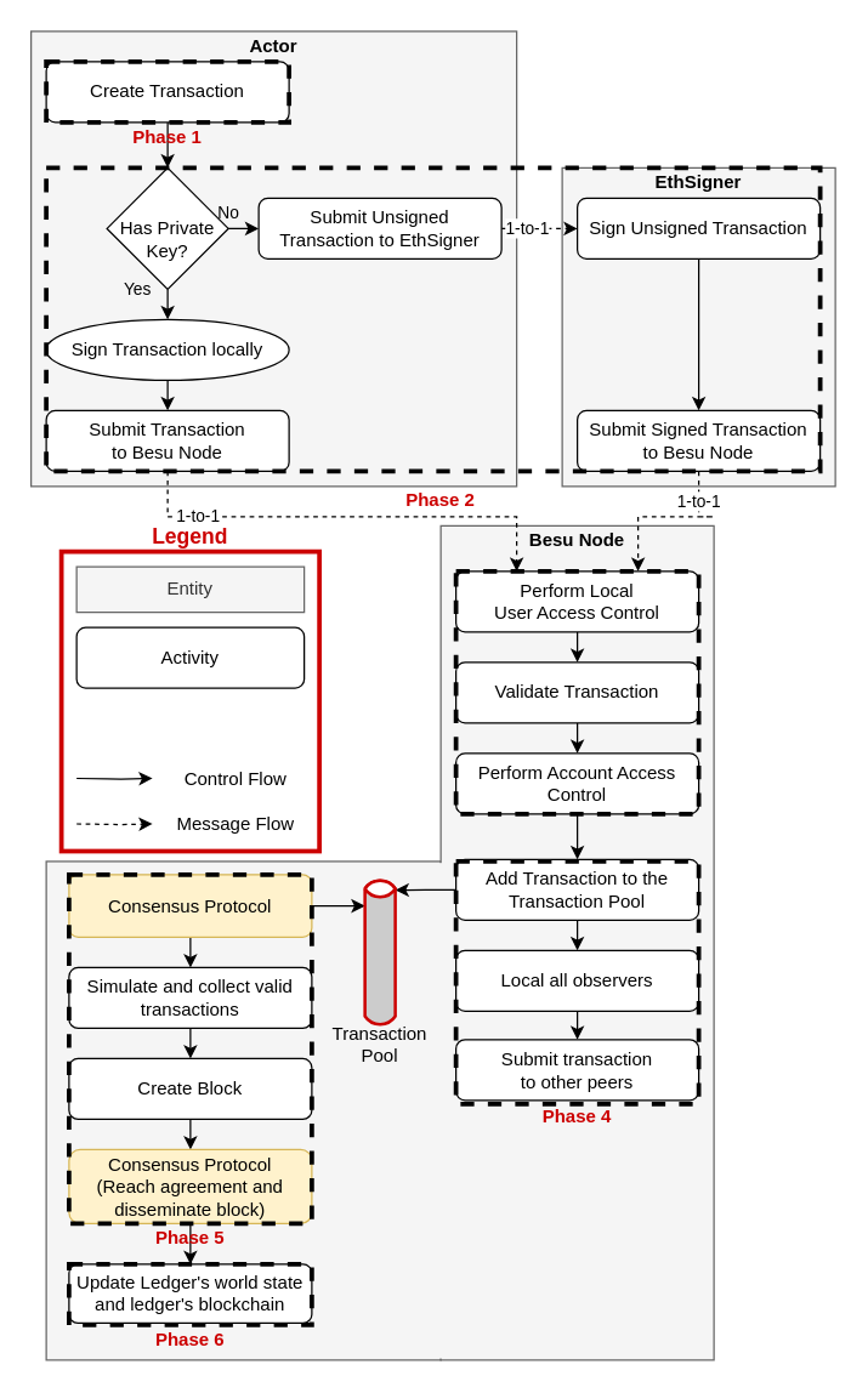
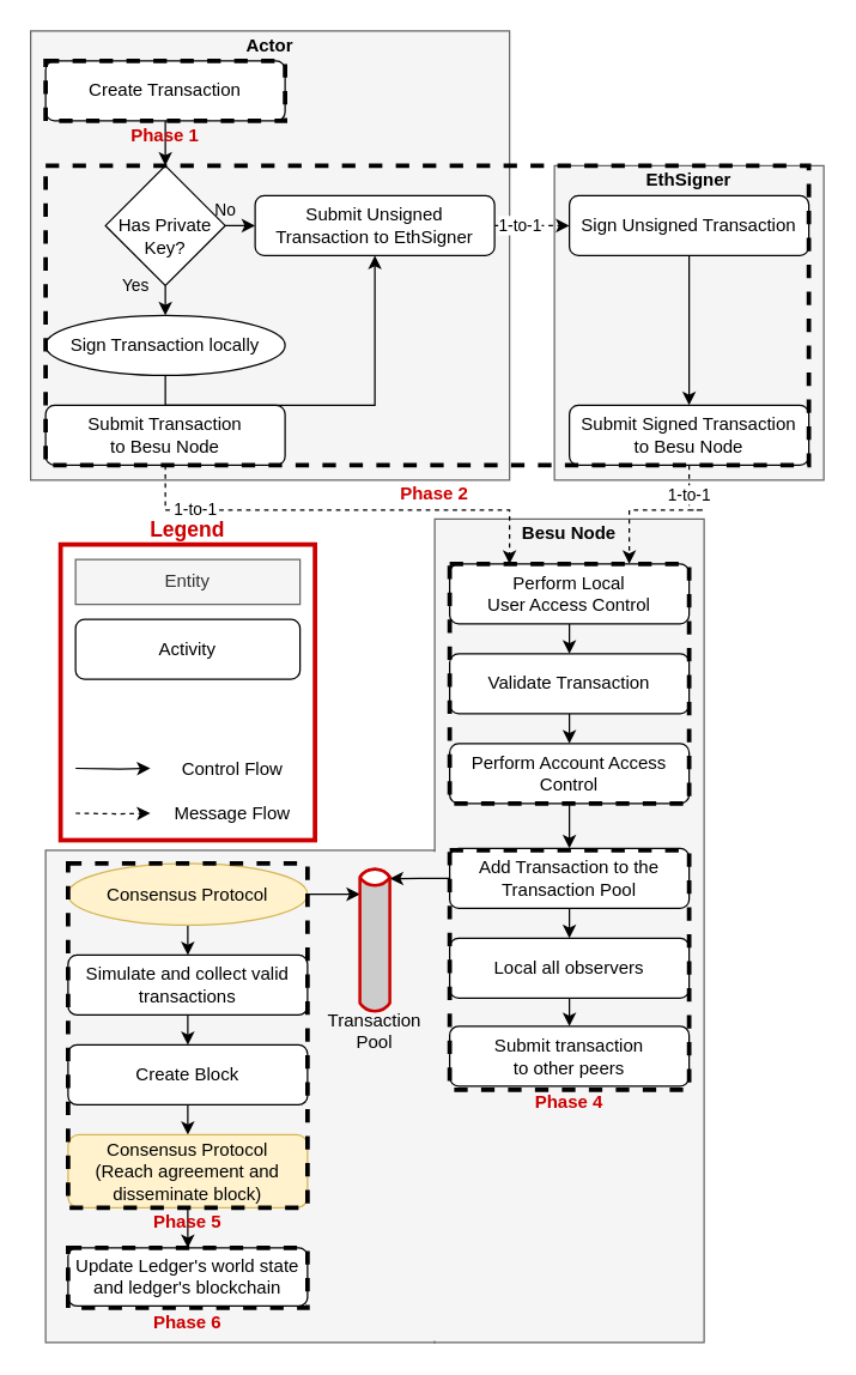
  <mxCell id="0" />
  <mxCell id="1" parent="0" />
  <mxCell id="2" value="" style="rounded=0;whiteSpace=wrap;html=1;fillColor=#f5f5f5;strokeColor=#666666;fontColor=#333333;" vertex="1" parent="1"><mxGeometry x="30" y="567.25" width="260" height="328.75" as="geometry" /></mxCell>
  <mxCell id="3" value="" style="rounded=0;whiteSpace=wrap;html=1;fillColor=#f5f5f5;strokeColor=#666666;fontColor=#333333;" vertex="1" parent="1"><mxGeometry x="290" y="346" width="180" height="550" as="geometry" /></mxCell>
  <mxCell id="4" value="" style="rounded=0;whiteSpace=wrap;html=1;strokeWidth=1;fillColor=#f5f5f5;fontColor=#333333;strokeColor=none;" vertex="1" parent="1"><mxGeometry x="285" y="568.25" width="10" height="326.75" as="geometry" /></mxCell>
  <mxCell id="5" value="" style="rounded=0;whiteSpace=wrap;html=1;fillColor=#f5f5f5;strokeColor=#666666;fontColor=#333333;" vertex="1" parent="1"><mxGeometry x="370" y="110" width="180" height="210" as="geometry" /></mxCell>
  <mxCell id="6" value="" style="rounded=0;whiteSpace=wrap;html=1;fillColor=#f5f5f5;strokeColor=#666666;fontColor=#333333;" vertex="1" parent="1"><mxGeometry x="20" y="20" width="320" height="300" as="geometry" /></mxCell>
  <mxCell id="7" value="" style="rounded=0;whiteSpace=wrap;html=1;strokeWidth=3;strokeColor=#cc0000;" vertex="1" parent="1"><mxGeometry x="40" y="363" width="170" height="197.5" as="geometry" /></mxCell>
  <mxCell id="8" value="&lt;b&gt;&lt;font style=&quot;font-size: 14px&quot;&gt;Legend&lt;/font&gt;&lt;/b&gt;" style="text;html=1;strokeColor=none;fillColor=none;align=center;verticalAlign=middle;whiteSpace=wrap;rounded=0;fontColor=#CC0000;" vertex="1" parent="1"><mxGeometry x="40" y="343" width="170" height="20" as="geometry" /></mxCell>
  <mxCell id="9" value="" style="endArrow=classic;html=1;fontColor=#CC0000;" edge="1" parent="1"><mxGeometry width="50" height="50" relative="1" as="geometry"><mxPoint x="50" y="512.5" as="sourcePoint" /><mxPoint x="100" y="512.5" as="targetPoint" /><Array as="points"><mxPoint x="80" y="513" /></Array></mxGeometry></mxCell>
  <mxCell id="10" value="Control Flow" style="text;html=1;strokeColor=none;fillColor=none;align=center;verticalAlign=middle;whiteSpace=wrap;rounded=0;" vertex="1" parent="1"><mxGeometry x="110" y="503" width="90" height="20" as="geometry" /></mxCell>
  <mxCell id="11" value="Entity" style="rounded=0;whiteSpace=wrap;html=1;fillColor=#f5f5f5;strokeColor=#666666;fontColor=#333333;" vertex="1" parent="1"><mxGeometry x="50" y="373" width="150" height="30" as="geometry" /></mxCell>
  <mxCell id="12" value="Activity" style="rounded=1;whiteSpace=wrap;html=1;" vertex="1" parent="1"><mxGeometry x="50" y="413" width="150" height="40" as="geometry" /></mxCell>
  <mxCell id="13" value="" style="endArrow=classic;html=1;fontColor=#CC0000;dashed=1;" edge="1" parent="1"><mxGeometry width="50" height="50" relative="1" as="geometry"><mxPoint x="50" y="542.5" as="sourcePoint" /><mxPoint x="100" y="542.5" as="targetPoint" /><Array as="points"><mxPoint x="80" y="543" /></Array></mxGeometry></mxCell>
  <mxCell id="14" value="Message Flow" style="text;html=1;strokeColor=none;fillColor=none;align=center;verticalAlign=middle;whiteSpace=wrap;rounded=0;" vertex="1" parent="1"><mxGeometry x="110" y="533" width="90" height="20" as="geometry" /></mxCell>
  <mxCell id="15" value="No" style="edgeStyle=orthogonalEdgeStyle;rounded=0;orthogonalLoop=1;jettySize=auto;html=1;exitX=1;exitY=0.5;exitDx=0;exitDy=0;entryX=0;entryY=0.5;entryDx=0;entryDy=0;labelBackgroundColor=none;" edge="1" parent="1" source="17" target="21"><mxGeometry x="-1" y="10" relative="1" as="geometry"><mxPoint as="offset" /></mxGeometry></mxCell>
  <mxCell id="16" value="Yes" style="edgeStyle=orthogonalEdgeStyle;rounded=0;orthogonalLoop=1;jettySize=auto;html=1;exitX=0.5;exitY=1;exitDx=0;exitDy=0;entryX=0.5;entryY=0;entryDx=0;entryDy=0;labelBackgroundColor=none;" edge="1" parent="1" source="17" target="19"><mxGeometry x="-1" y="-20" relative="1" as="geometry"><mxPoint as="offset" /></mxGeometry></mxCell>
  <mxCell id="17" value="&amp;nbsp;&amp;nbsp;&lt;br&gt;Has Private&lt;br&gt;Key?" style="rhombus;whiteSpace=wrap;html=1;strokeWidth=1;" vertex="1" parent="1"><mxGeometry x="70" y="110" width="80" height="80" as="geometry" /></mxCell>
- <mxCell id="18" style="edgeStyle=orthogonalEdgeStyle;rounded=0;orthogonalLoop=1;jettySize=auto;html=1;exitX=0.5;exitY=1;exitDx=0;exitDy=0;entryX=0.5;entryY=0;entryDx=0;entryDy=0;" edge="1" parent="1" source="19" target="23"><mxGeometry relative="1" as="geometry" /></mxCell>
+ <mxCell id="18" style="edgeStyle=orthogonalEdgeStyle;rounded=0;orthogonalLoop=1;jettySize=auto;html=1;exitX=0.5;exitY=1;exitDx=0;exitDy=0;" edge="1" parent="1" source="19" target="21"><mxGeometry relative="1" as="geometry" /></mxCell>
  <mxCell id="19" value="Sign Transaction locally" style="ellipse;whiteSpace=wrap;html=1;" vertex="1" parent="1"><mxGeometry x="30" y="210" width="160" height="40" as="geometry" /></mxCell>
  <mxCell id="20" value="&lt;font color=&quot;#000000&quot;&gt;1-to-1&lt;/font&gt;" style="edgeStyle=orthogonalEdgeStyle;rounded=0;orthogonalLoop=1;jettySize=auto;html=1;exitX=1;exitY=0.5;exitDx=0;exitDy=0;entryX=0;entryY=0.5;entryDx=0;entryDy=0;fontColor=#CC0000;dashed=1;" edge="1" parent="1" source="21" target="25"><mxGeometry x="-0.333" relative="1" as="geometry"><mxPoint as="offset" /></mxGeometry></mxCell>
  <mxCell id="21" value="Submit Unsigned&lt;br&gt;Transaction to EthSigner" style="rounded=1;whiteSpace=wrap;html=1;" vertex="1" parent="1"><mxGeometry x="170" y="130" width="160" height="40" as="geometry" /></mxCell>
  <mxCell id="22" value="1-to-1" style="edgeStyle=orthogonalEdgeStyle;rounded=0;orthogonalLoop=1;jettySize=auto;html=1;exitX=0.5;exitY=1;exitDx=0;exitDy=0;entryX=0.25;entryY=0;entryDx=0;entryDy=0;dashed=1;labelBackgroundColor=#ffffff;" edge="1" parent="1" source="23" target="59"><mxGeometry x="-0.662" relative="1" as="geometry"><Array as="points"><mxPoint x="110" y="340" /><mxPoint x="340" y="340" /></Array><mxPoint as="offset" /></mxGeometry></mxCell>
  <mxCell id="23" value="Submit Transaction&lt;br&gt;to Besu Node" style="rounded=1;whiteSpace=wrap;html=1;" vertex="1" parent="1"><mxGeometry x="30" y="270" width="160" height="40" as="geometry" /></mxCell>
  <mxCell id="24" style="edgeStyle=orthogonalEdgeStyle;rounded=0;orthogonalLoop=1;jettySize=auto;html=1;exitX=0.5;exitY=1;exitDx=0;exitDy=0;entryX=0.5;entryY=0;entryDx=0;entryDy=0;fontColor=#CC0000;" edge="1" parent="1" source="25" target="27"><mxGeometry relative="1" as="geometry" /></mxCell>
  <mxCell id="25" value="Sign Unsigned Transaction" style="rounded=1;whiteSpace=wrap;html=1;" vertex="1" parent="1"><mxGeometry x="380" y="130" width="160" height="40" as="geometry" /></mxCell>
  <mxCell id="26" value="&lt;font color=&quot;#000000&quot;&gt;1-to-1&lt;/font&gt;" style="edgeStyle=orthogonalEdgeStyle;rounded=0;orthogonalLoop=1;jettySize=auto;html=1;exitX=0.5;exitY=1;exitDx=0;exitDy=0;entryX=0.75;entryY=0;entryDx=0;entryDy=0;dashed=1;fontColor=#CC0000;" edge="1" parent="1" source="27" target="59"><mxGeometry x="-0.682" relative="1" as="geometry"><Array as="points"><mxPoint x="470" y="340" /><mxPoint x="380" y="340" /></Array><mxPoint as="offset" /></mxGeometry></mxCell>
  <mxCell id="27" value="Submit Signed Transaction&lt;br&gt;to Besu Node" style="rounded=1;whiteSpace=wrap;html=1;" vertex="1" parent="1"><mxGeometry x="380" y="270" width="160" height="40" as="geometry" /></mxCell>
  <mxCell id="28" style="edgeStyle=orthogonalEdgeStyle;rounded=0;orthogonalLoop=1;jettySize=auto;html=1;exitX=0.5;exitY=1;exitDx=0;exitDy=0;entryX=0.5;entryY=0;entryDx=0;entryDy=0;fontColor=#CC0000;" edge="1" parent="1" source="29" target="31"><mxGeometry relative="1" as="geometry" /></mxCell>
  <mxCell id="29" value="Perform Local&lt;br&gt;User Access Control" style="rounded=1;whiteSpace=wrap;html=1;" vertex="1" parent="1"><mxGeometry x="300" y="376" width="160" height="40" as="geometry" /></mxCell>
  <mxCell id="30" style="edgeStyle=orthogonalEdgeStyle;rounded=0;orthogonalLoop=1;jettySize=auto;html=1;exitX=0.5;exitY=1;exitDx=0;exitDy=0;entryX=0.5;entryY=0;entryDx=0;entryDy=0;fontColor=#CC0000;" edge="1" parent="1" source="31" target="33"><mxGeometry relative="1" as="geometry" /></mxCell>
  <mxCell id="31" value="Validate Transaction" style="rounded=1;whiteSpace=wrap;html=1;" vertex="1" parent="1"><mxGeometry x="300" y="436" width="160" height="40" as="geometry" /></mxCell>
  <mxCell id="32" style="edgeStyle=orthogonalEdgeStyle;rounded=0;orthogonalLoop=1;jettySize=auto;html=1;exitX=0.5;exitY=1;exitDx=0;exitDy=0;entryX=0.5;entryY=0;entryDx=0;entryDy=0;fontColor=#CC0000;" edge="1" parent="1" source="33" target="36"><mxGeometry relative="1" as="geometry" /></mxCell>
  <mxCell id="33" value="Perform Account Access Control" style="rounded=1;whiteSpace=wrap;html=1;" vertex="1" parent="1"><mxGeometry x="300" y="496" width="160" height="40" as="geometry" /></mxCell>
  <mxCell id="34" style="edgeStyle=orthogonalEdgeStyle;rounded=0;orthogonalLoop=1;jettySize=auto;html=1;exitX=0.5;exitY=1;exitDx=0;exitDy=0;entryX=0.5;entryY=0;entryDx=0;entryDy=0;fontColor=#CC0000;" edge="1" parent="1" source="36" target="38"><mxGeometry relative="1" as="geometry" /></mxCell>
  <mxCell id="35" style="edgeStyle=orthogonalEdgeStyle;rounded=0;orthogonalLoop=1;jettySize=auto;html=1;exitX=0;exitY=0.5;exitDx=0;exitDy=0;labelBackgroundColor=#ffffff;fontColor=#000000;" edge="1" parent="1" source="36"><mxGeometry relative="1" as="geometry"><mxPoint x="260" y="586.167" as="targetPoint" /></mxGeometry></mxCell>
  <mxCell id="36" value="Add Transaction to the Transaction Pool" style="rounded=1;whiteSpace=wrap;html=1;" vertex="1" parent="1"><mxGeometry x="300" y="566" width="160" height="40" as="geometry" /></mxCell>
  <mxCell id="37" style="edgeStyle=orthogonalEdgeStyle;rounded=0;orthogonalLoop=1;jettySize=auto;html=1;exitX=0.5;exitY=1;exitDx=0;exitDy=0;entryX=0.5;entryY=0;entryDx=0;entryDy=0;fontColor=#CC0000;" edge="1" parent="1" source="38" target="39"><mxGeometry relative="1" as="geometry" /></mxCell>
  <mxCell id="38" value="Local all observers" style="rounded=1;whiteSpace=wrap;html=1;" vertex="1" parent="1"><mxGeometry x="300" y="626" width="160" height="40" as="geometry" /></mxCell>
  <mxCell id="39" value="Submit transaction&lt;br&gt;to other peers" style="rounded=1;whiteSpace=wrap;html=1;" vertex="1" parent="1"><mxGeometry x="300" y="684.75" width="160" height="40" as="geometry" /></mxCell>
  <mxCell id="40" style="edgeStyle=orthogonalEdgeStyle;rounded=0;orthogonalLoop=1;jettySize=auto;html=1;exitX=0.5;exitY=1;exitDx=0;exitDy=0;entryX=0.5;entryY=0;entryDx=0;entryDy=0;fontColor=#CC0000;" edge="1" parent="1" source="41" target="43"><mxGeometry relative="1" as="geometry" /></mxCell>
  <mxCell id="41" value="Simulate and collect valid transactions" style="rounded=1;whiteSpace=wrap;html=1;" vertex="1" parent="1"><mxGeometry x="45" y="637.25" width="160" height="40" as="geometry" /></mxCell>
  <mxCell id="42" style="edgeStyle=orthogonalEdgeStyle;rounded=0;orthogonalLoop=1;jettySize=auto;html=1;exitX=0.5;exitY=1;exitDx=0;exitDy=0;entryX=0.5;entryY=0;entryDx=0;entryDy=0;fontColor=#CC0000;" edge="1" parent="1" source="43" target="48"><mxGeometry relative="1" as="geometry" /></mxCell>
  <mxCell id="43" value="Create Block" style="rounded=1;whiteSpace=wrap;html=1;" vertex="1" parent="1"><mxGeometry x="45" y="697.25" width="160" height="40" as="geometry" /></mxCell>
  <mxCell id="44" style="edgeStyle=orthogonalEdgeStyle;rounded=0;orthogonalLoop=1;jettySize=auto;html=1;exitX=0.5;exitY=1;exitDx=0;exitDy=0;entryX=0.5;entryY=0;entryDx=0;entryDy=0;fontColor=#CC0000;" edge="1" parent="1" source="46" target="41"><mxGeometry relative="1" as="geometry" /></mxCell>
  <mxCell id="45" style="edgeStyle=orthogonalEdgeStyle;rounded=0;orthogonalLoop=1;jettySize=auto;html=1;exitX=1;exitY=0.5;exitDx=0;exitDy=0;labelBackgroundColor=#ffffff;fontColor=#000000;" edge="1" parent="1" source="46"><mxGeometry relative="1" as="geometry"><mxPoint x="240" y="597" as="targetPoint" /></mxGeometry></mxCell>
- <mxCell id="46" value="Consensus Protocol" style="rounded=1;whiteSpace=wrap;html=1;fillColor=#fff2cc;strokeColor=#d6b656;" vertex="1" parent="1"><mxGeometry x="45" y="576" width="160" height="41.25" as="geometry" /></mxCell>
+ <mxCell id="46" value="Consensus Protocol" style="ellipse;whiteSpace=wrap;html=1;fillColor=#fff2cc;strokeColor=#d6b656;" vertex="1" parent="1"><mxGeometry x="45" y="576" width="160" height="41.25" as="geometry" /></mxCell>
  <mxCell id="47" style="edgeStyle=orthogonalEdgeStyle;rounded=0;orthogonalLoop=1;jettySize=auto;html=1;exitX=0.5;exitY=1;exitDx=0;exitDy=0;entryX=0.5;entryY=0;entryDx=0;entryDy=0;fontColor=#CC0000;" edge="1" parent="1" target="49"><mxGeometry relative="1" as="geometry"><mxPoint x="125" y="799.13" as="sourcePoint" /></mxGeometry></mxCell>
  <mxCell id="48" value="Consensus Protocol&lt;br&gt;(Reach agreement and disseminate block)" style="rounded=1;whiteSpace=wrap;html=1;fillColor=#fff2cc;strokeColor=#d6b656;" vertex="1" parent="1"><mxGeometry x="45" y="757.25" width="160" height="48.75" as="geometry" /></mxCell>
  <mxCell id="49" value="Update Ledger's world state and ledger's blockchain" style="rounded=1;whiteSpace=wrap;html=1;" vertex="1" parent="1"><mxGeometry x="45" y="832.87" width="160" height="38.75" as="geometry" /></mxCell>
  <mxCell id="50" value="&lt;b&gt;Actor&lt;/b&gt;" style="text;html=1;strokeColor=none;fillColor=none;align=center;verticalAlign=middle;whiteSpace=wrap;rounded=0;" vertex="1" parent="1"><mxGeometry x="20" y="20" width="320" height="20" as="geometry" /></mxCell>
  <mxCell id="51" style="edgeStyle=orthogonalEdgeStyle;rounded=0;orthogonalLoop=1;jettySize=auto;html=1;exitX=0.5;exitY=1;exitDx=0;exitDy=0;entryX=0.5;entryY=0;entryDx=0;entryDy=0;" edge="1" parent="1" source="52" target="17"><mxGeometry relative="1" as="geometry" /></mxCell>
  <mxCell id="52" value="Create Transaction" style="rounded=1;whiteSpace=wrap;html=1;" vertex="1" parent="1"><mxGeometry x="30" y="40" width="160" height="40" as="geometry" /></mxCell>
  <mxCell id="53" value="" style="rounded=0;whiteSpace=wrap;html=1;fillColor=none;dashed=1;strokeWidth=3;" vertex="1" parent="1"><mxGeometry x="30" y="40" width="160" height="40" as="geometry" /></mxCell>
  <mxCell id="54" value="&lt;b&gt;Phase 1&lt;/b&gt;" style="text;html=1;strokeColor=none;fillColor=none;align=center;verticalAlign=middle;whiteSpace=wrap;rounded=0;fontColor=#CC0000;" vertex="1" parent="1"><mxGeometry x="30" y="80" width="160" height="20" as="geometry" /></mxCell>
  <mxCell id="55" value="&lt;b&gt;EthSigner&lt;/b&gt;" style="text;html=1;strokeColor=none;fillColor=none;align=center;verticalAlign=middle;whiteSpace=wrap;rounded=0;" vertex="1" parent="1"><mxGeometry x="370" y="110" width="180" height="20" as="geometry" /></mxCell>
  <mxCell id="56" value="" style="rounded=0;whiteSpace=wrap;html=1;fillColor=none;dashed=1;strokeWidth=3;" vertex="1" parent="1"><mxGeometry x="30" y="110" width="510" height="200" as="geometry" /></mxCell>
  <mxCell id="57" value="&lt;b&gt;Phase 2&lt;/b&gt;" style="text;html=1;strokeColor=none;fillColor=none;align=center;verticalAlign=middle;whiteSpace=wrap;rounded=0;fontColor=#CC0000;" vertex="1" parent="1"><mxGeometry x="30" y="320" width="520" height="17" as="geometry" /></mxCell>
  <mxCell id="58" value="&lt;b&gt;Besu Node&lt;/b&gt;" style="text;html=1;strokeColor=none;fillColor=none;align=center;verticalAlign=middle;whiteSpace=wrap;rounded=0;" vertex="1" parent="1"><mxGeometry x="290" y="346" width="180" height="20" as="geometry" /></mxCell>
  <mxCell id="59" value="" style="rounded=0;whiteSpace=wrap;html=1;fillColor=none;dashed=1;strokeWidth=3;" vertex="1" parent="1"><mxGeometry x="300" y="376" width="160" height="160" as="geometry" /></mxCell>
  <mxCell id="60" value="" style="rounded=0;whiteSpace=wrap;html=1;fillColor=none;dashed=1;strokeWidth=3;" vertex="1" parent="1"><mxGeometry x="300" y="567.25" width="160" height="160" as="geometry" /></mxCell>
  <mxCell id="61" value="&lt;b&gt;Phase 4&lt;/b&gt;" style="text;html=1;strokeColor=none;fillColor=none;align=center;verticalAlign=middle;whiteSpace=wrap;rounded=0;fontColor=#CC0000;" vertex="1" parent="1"><mxGeometry x="300" y="726" width="160" height="20" as="geometry" /></mxCell>
  <mxCell id="62" value="" style="rounded=0;whiteSpace=wrap;html=1;fillColor=none;dashed=1;strokeWidth=3;" vertex="1" parent="1"><mxGeometry x="45" y="576" width="160" height="230" as="geometry" /></mxCell>
  <mxCell id="63" value="&lt;b&gt;Phase 5&lt;/b&gt;" style="text;html=1;strokeColor=none;fillColor=none;align=center;verticalAlign=middle;whiteSpace=wrap;rounded=0;fontColor=#CC0000;" vertex="1" parent="1"><mxGeometry x="45" y="806" width="160" height="20" as="geometry" /></mxCell>
  <mxCell id="64" value="" style="rounded=0;whiteSpace=wrap;html=1;fillColor=none;dashed=1;strokeWidth=3;" vertex="1" parent="1"><mxGeometry x="45" y="832.87" width="160" height="40" as="geometry" /></mxCell>
  <mxCell id="65" value="&lt;b&gt;Phase 6&lt;/b&gt;" style="text;html=1;strokeColor=none;fillColor=none;align=center;verticalAlign=middle;whiteSpace=wrap;rounded=0;fontColor=#CC0000;" vertex="1" parent="1"><mxGeometry x="45" y="872.87" width="160" height="20" as="geometry" /></mxCell>
  <mxCell id="66" value="" style="html=1;outlineConnect=0;fillColor=#CCCCCC;gradientColor=none;gradientDirection=north;strokeWidth=2;shape=mxgraph.networks.bus;gradientColor=none;gradientDirection=north;fontColor=#ffffff;perimeter=backbonePerimeter;backboneSize=20;strokeColor=#CC0000;rotation=-90;" vertex="1" parent="1"><mxGeometry x="200" y="617.25" width="100" height="20" as="geometry" /></mxCell>
  <mxCell id="67" value="Transaction Pool" style="text;html=1;align=center;verticalAlign=middle;whiteSpace=wrap;rounded=0;" vertex="1" parent="1"><mxGeometry x="230" y="677.87" width="40" height="20" as="geometry" /></mxCell>
